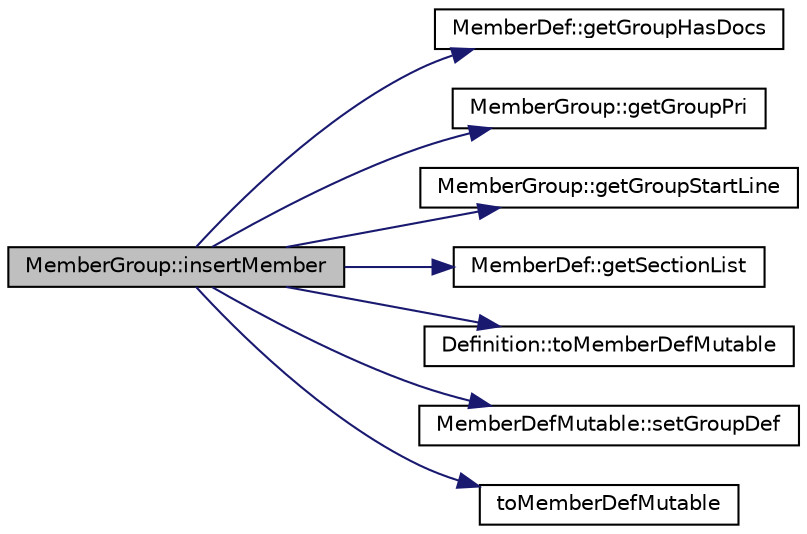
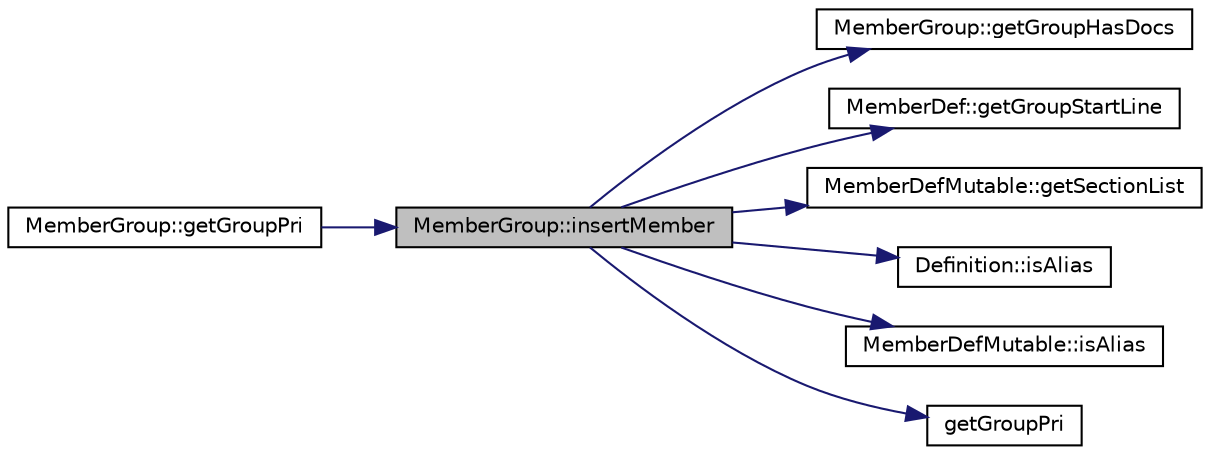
  digraph {
    rankdir=LR
    node [color=black fillcolor=white fontname=Helvetica fontsize=10 shape=record style=filled]
    edge [color=midnightblue fontname=Helvetica fontsize=10 labelfontname=Helvetica labelfontsize=10 style=solid]
    n1 [fillcolor=grey75 fontcolor=black height=0.2 label="MemberGroup::insertMember" width=0.4]
-   n2 [height=0.2 label="MemberDef::getGroupHasDocs" width=0.4]
+   n2 [height=0.2 label="MemberGroup::getGroupHasDocs" width=0.4]
    n3 [height=0.2 label="MemberGroup::getGroupPri" width=0.4]
-   n4 [height=0.2 label="MemberGroup::getGroupStartLine" width=0.4]
-   n5 [height=0.2 label="MemberDef::getSectionList" width=0.4]
-   n6 [height=0.2 label="Definition::toMemberDefMutable" width=0.4]
-   n7 [height=0.2 label="MemberDefMutable::setGroupDef" width=0.4]
-   n8 [height=0.2 label=toMemberDefMutable width=0.4]
+   n4 [height=0.2 label="MemberDef::getGroupStartLine" width=0.4]
+   n5 [height=0.2 label="MemberDefMutable::getSectionList" width=0.4]
+   n6 [height=0.2 label="Definition::isAlias" width=0.4]
+   n7 [height=0.2 label="MemberDefMutable::isAlias" width=0.4]
+   n8 [height=0.2 label=getGroupPri width=0.4]
    n1 -> n2
-   n1 -> n3
+   n3 -> n1
    n1 -> n4
    n1 -> n5
    n1 -> n6
    n1 -> n7
    n1 -> n8
  }
